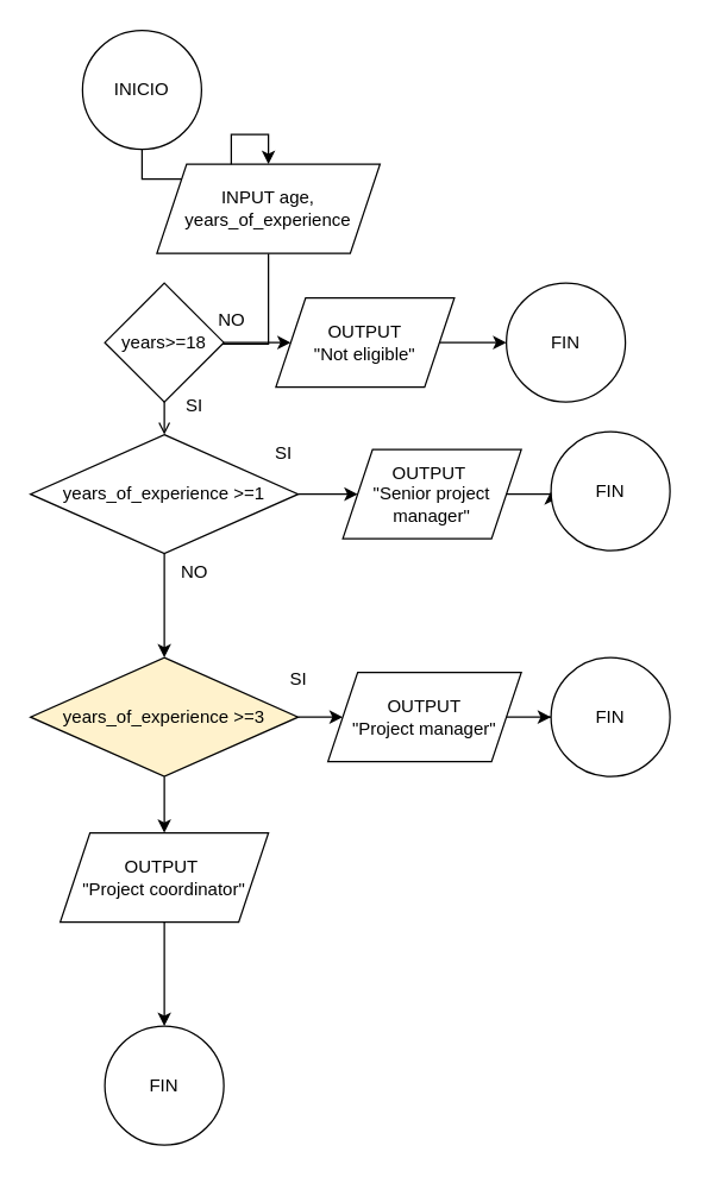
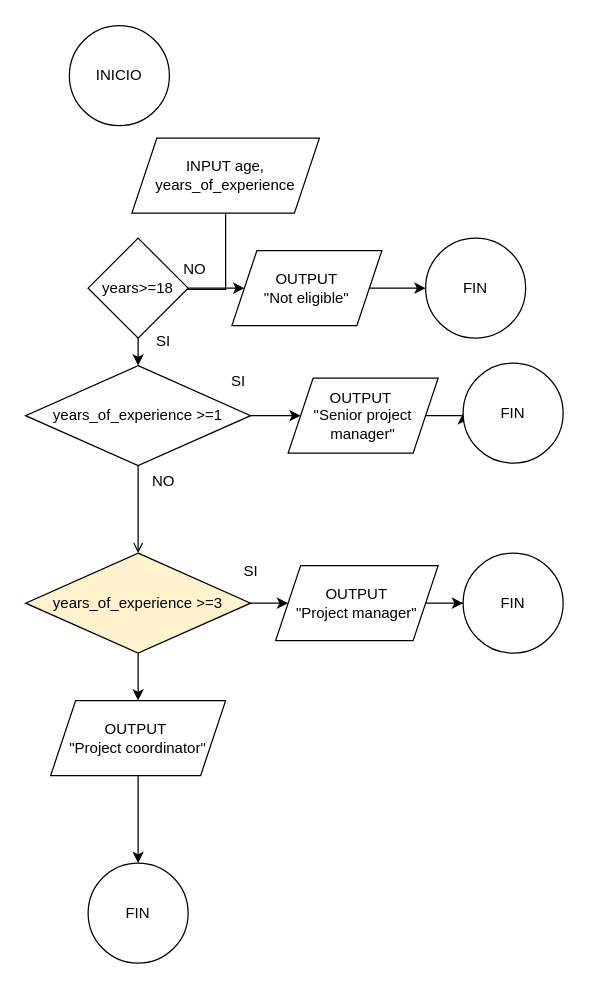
  <mxCell id="0" />
  <mxCell id="1" parent="0" />
- <mxCell id="2" value="" style="edgeStyle=orthogonalEdgeStyle;rounded=0;orthogonalLoop=1;jettySize=auto;html=1;" edge="1" parent="1" source="3" target="5"><mxGeometry relative="1" as="geometry" /></mxCell>
  <mxCell id="3" value="INICIO" style="ellipse;whiteSpace=wrap;html=1;" vertex="1" parent="1"><mxGeometry x="55" y="20" width="80" height="80" as="geometry" /></mxCell>
- <mxCell id="4" value="" style="edgeStyle=orthogonalEdgeStyle;rounded=0;orthogonalLoop=1;jettySize=auto;html=1;endArrow=open;" edge="1" parent="1" source="5" target="8"><mxGeometry relative="1" as="geometry" /></mxCell>
+ <mxCell id="4" value="" style="edgeStyle=orthogonalEdgeStyle;rounded=0;orthogonalLoop=1;jettySize=auto;html=1;" edge="1" parent="1" source="5" target="8"><mxGeometry relative="1" as="geometry" /></mxCell>
  <mxCell id="5" value="INPUT age, years_of_experience" style="shape=parallelogram;perimeter=parallelogramPerimeter;whiteSpace=wrap;html=1;fixedSize=1;" vertex="1" parent="1"><mxGeometry x="105" y="110" width="150" height="60" as="geometry" /></mxCell>
  <mxCell id="6" value="" style="edgeStyle=orthogonalEdgeStyle;rounded=0;orthogonalLoop=1;jettySize=auto;html=1;" edge="1" parent="1" source="8" target="11"><mxGeometry relative="1" as="geometry" /></mxCell>
- <mxCell id="7" value="" style="edgeStyle=orthogonalEdgeStyle;rounded=0;orthogonalLoop=1;jettySize=auto;html=1;" edge="1" parent="1" source="8" target="15"><mxGeometry relative="1" as="geometry" /></mxCell>
+ <mxCell id="7" value="" style="edgeStyle=orthogonalEdgeStyle;rounded=0;orthogonalLoop=1;jettySize=auto;html=1;endArrow=open;" edge="1" parent="1" source="8" target="15"><mxGeometry relative="1" as="geometry" /></mxCell>
  <mxCell id="8" value="years_of_experience &amp;gt;=1" style="rhombus;whiteSpace=wrap;html=1;" vertex="1" parent="1"><mxGeometry x="20" y="292" width="180" height="80" as="geometry" /></mxCell>
  <mxCell id="9" value="SI" style="text;html=1;align=center;verticalAlign=middle;resizable=0;points=[];autosize=1;strokeColor=none;fillColor=none;" vertex="1" parent="1"><mxGeometry x="175" y="290" width="30" height="30" as="geometry" /></mxCell>
  <mxCell id="10" value="" style="edgeStyle=orthogonalEdgeStyle;rounded=0;orthogonalLoop=1;jettySize=auto;html=1;" edge="1" parent="1" source="11" target="12"><mxGeometry relative="1" as="geometry" /></mxCell>
  <mxCell id="11" value="OUTPUT&amp;nbsp;&lt;div&gt;&quot;Senior project manager&quot;&lt;/div&gt;" style="shape=parallelogram;perimeter=parallelogramPerimeter;whiteSpace=wrap;html=1;fixedSize=1;" vertex="1" parent="1"><mxGeometry x="230" y="302" width="120" height="60" as="geometry" /></mxCell>
  <mxCell id="12" value="FIN" style="ellipse;whiteSpace=wrap;html=1;" vertex="1" parent="1"><mxGeometry x="370" y="290" width="80" height="80" as="geometry" /></mxCell>
  <mxCell id="13" value="" style="edgeStyle=orthogonalEdgeStyle;rounded=0;orthogonalLoop=1;jettySize=auto;html=1;" edge="1" parent="1" source="15" target="18"><mxGeometry relative="1" as="geometry" /></mxCell>
  <mxCell id="14" value="" style="edgeStyle=orthogonalEdgeStyle;rounded=0;orthogonalLoop=1;jettySize=auto;html=1;" edge="1" parent="1" source="15" target="29"><mxGeometry relative="1" as="geometry" /></mxCell>
  <mxCell id="15" value="years_of_experience &amp;gt;=3" style="rhombus;whiteSpace=wrap;html=1;fillColor=#fff2cc;" vertex="1" parent="1"><mxGeometry x="20" y="442" width="180" height="80" as="geometry" /></mxCell>
  <mxCell id="16" value="NO" style="text;html=1;align=center;verticalAlign=middle;resizable=0;points=[];autosize=1;strokeColor=none;fillColor=none;" vertex="1" parent="1"><mxGeometry x="110" y="370" width="40" height="30" as="geometry" /></mxCell>
  <mxCell id="17" value="" style="edgeStyle=orthogonalEdgeStyle;rounded=0;orthogonalLoop=1;jettySize=auto;html=1;" edge="1" parent="1" source="18" target="19"><mxGeometry relative="1" as="geometry" /></mxCell>
  <mxCell id="18" value="OUTPUT&lt;div&gt;&quot;Project manager&quot;&lt;/div&gt;" style="shape=parallelogram;perimeter=parallelogramPerimeter;whiteSpace=wrap;html=1;fixedSize=1;" vertex="1" parent="1"><mxGeometry x="220" y="452" width="130" height="60" as="geometry" /></mxCell>
  <mxCell id="19" value="FIN" style="ellipse;whiteSpace=wrap;html=1;" vertex="1" parent="1"><mxGeometry x="370" y="442" width="80" height="80" as="geometry" /></mxCell>
  <mxCell id="20" value="SI" style="text;html=1;align=center;verticalAlign=middle;resizable=0;points=[];autosize=1;strokeColor=none;fillColor=none;" vertex="1" parent="1"><mxGeometry x="185" y="442" width="30" height="30" as="geometry" /></mxCell>
  <mxCell id="21" value="" style="edgeStyle=orthogonalEdgeStyle;rounded=0;orthogonalLoop=1;jettySize=auto;html=1;" edge="1" parent="1" source="22" target="25"><mxGeometry relative="1" as="geometry" /></mxCell>
  <mxCell id="22" value="years&amp;gt;=18" style="rhombus;whiteSpace=wrap;html=1;" vertex="1" parent="1"><mxGeometry x="70" y="190" width="80" height="80" as="geometry" /></mxCell>
  <mxCell id="23" value="SI" style="text;html=1;align=center;verticalAlign=middle;resizable=0;points=[];autosize=1;strokeColor=none;fillColor=none;" vertex="1" parent="1"><mxGeometry x="115" y="258" width="30" height="30" as="geometry" /></mxCell>
  <mxCell id="24" value="" style="edgeStyle=orthogonalEdgeStyle;rounded=0;orthogonalLoop=1;jettySize=auto;html=1;" edge="1" parent="1" source="25" target="27"><mxGeometry relative="1" as="geometry" /></mxCell>
  <mxCell id="25" value="OUTPUT&lt;div&gt;&quot;Not eligible&quot;&lt;/div&gt;" style="shape=parallelogram;perimeter=parallelogramPerimeter;whiteSpace=wrap;html=1;fixedSize=1;" vertex="1" parent="1"><mxGeometry x="185" y="200" width="120" height="60" as="geometry" /></mxCell>
  <mxCell id="26" value="NO" style="text;html=1;align=center;verticalAlign=middle;resizable=0;points=[];autosize=1;strokeColor=none;fillColor=none;" vertex="1" parent="1"><mxGeometry x="135" y="200" width="40" height="30" as="geometry" /></mxCell>
  <mxCell id="27" value="FIN" style="ellipse;whiteSpace=wrap;html=1;" vertex="1" parent="1"><mxGeometry x="340" y="190" width="80" height="80" as="geometry" /></mxCell>
  <mxCell id="28" value="" style="edgeStyle=orthogonalEdgeStyle;rounded=0;orthogonalLoop=1;jettySize=auto;html=1;" edge="1" parent="1" source="29" target="30"><mxGeometry relative="1" as="geometry" /></mxCell>
  <mxCell id="29" value="OUTPUT&amp;nbsp;&lt;div&gt;&quot;Project coordinator&quot;&lt;/div&gt;" style="shape=parallelogram;perimeter=parallelogramPerimeter;whiteSpace=wrap;html=1;fixedSize=1;" vertex="1" parent="1"><mxGeometry x="40" y="560" width="140" height="60" as="geometry" /></mxCell>
  <mxCell id="30" value="FIN" style="ellipse;whiteSpace=wrap;html=1;" vertex="1" parent="1"><mxGeometry x="70" y="690" width="80" height="80" as="geometry" /></mxCell>
